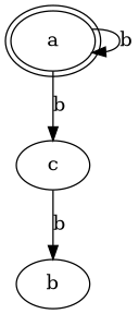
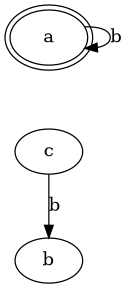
  digraph {
    fontname="DejaVu Serif"
    node [fontname="DejaVu Serif"]
    edge [fontname="DejaVu Serif"]
    a [peripheries=2]
    c
    b
    a -> a [label=b]
-   a -> c [label=b]
    c -> b [label=b]
  }
